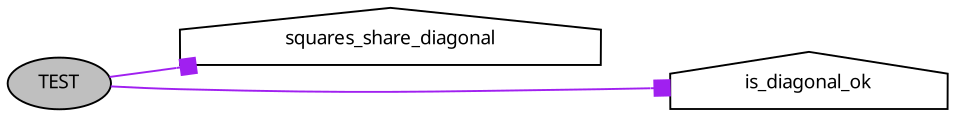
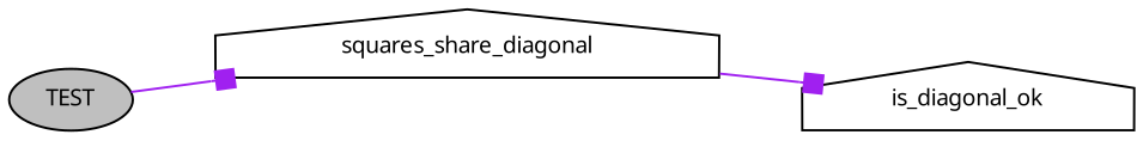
  digraph {
    rankdir=LR
    node [color=black fillcolor=white fontname="FreeSans.ttf" fontsize=10 shape=house style=filled]
    edge [arrowhead=box color=purple fontname="FreeSans.ttf" fontsize=10 labelfontname="FreeSans.ttf" labelfontsize=10 style=solid]
    n1 [fillcolor=grey75 fontcolor=black height=0.2 label=TEST shape=ellipse width=0.4]
    n2 [height=0.2 label=squares_share_diagonal width=0.4]
    n3 [height=0.2 label=is_diagonal_ok width=0.4]
    n1 -> n2
-   n1 -> n3
+   n2 -> n3
  }
